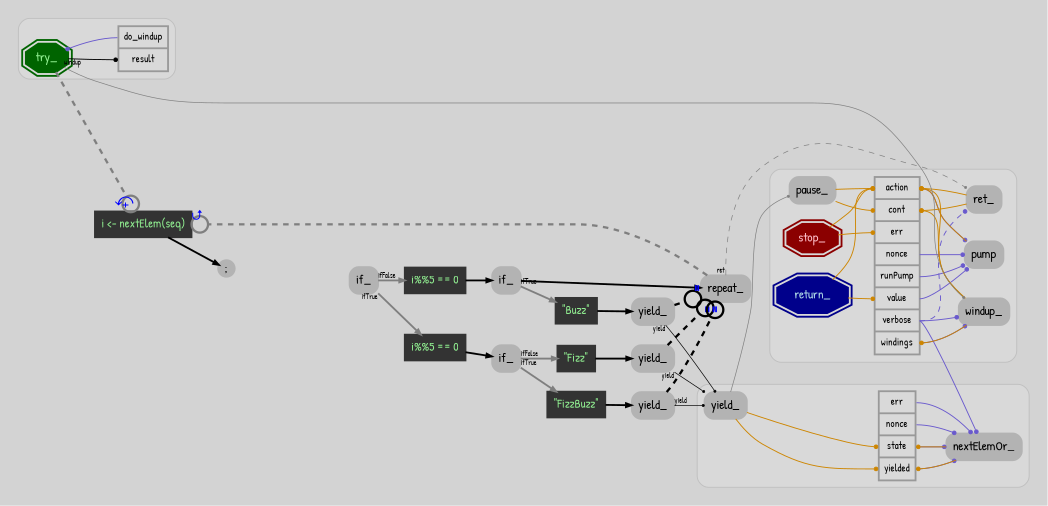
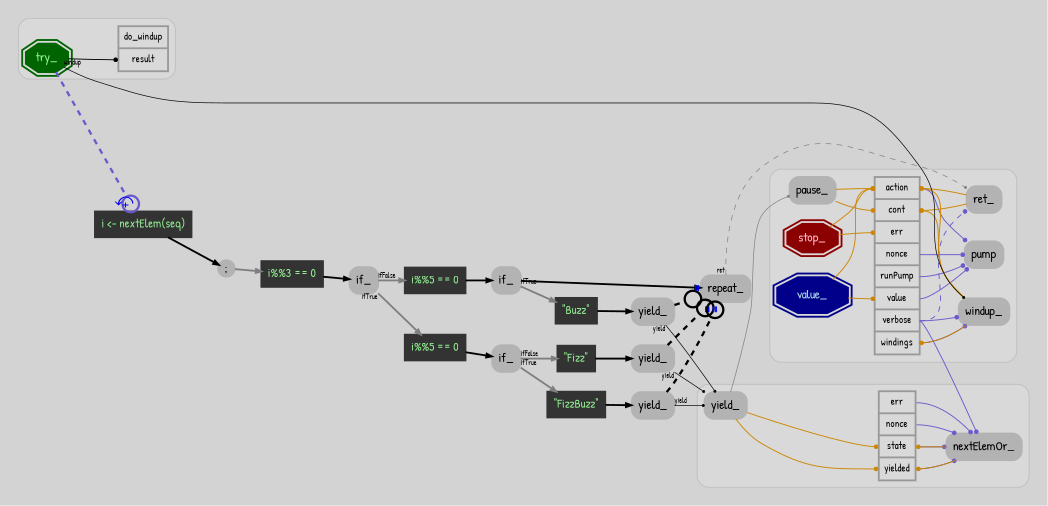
  digraph {
    bgcolor=lightgray
    clusterrank=local
    concentrate=false
    fontname="Patrick Hand"
    fontsize=14
    labeljust=l
    newrank=true
    nodesep=0.3
    packmode=clust
    rankdir=LR
    ranksep=0.4
    node [bgcolor=white color=gray70 fontname="Patrick Hand" margin="0.1,0.1" penwidth=2 shape=box style="filled,rounded"]
    edge [arrowhead=dot arrowsize=0.5 color=orange3 concentrate=true constrain=false fontname="Patrick Hand" fontsize=8 penwidth=1]
    n1 [height=0.2 label=yield_ width=0.2]
    n2 [color=gray60 fontsize=11 height=0.2 label="<err>err|<nonce>nonce|<state>state|<yielded>yielded" margin=0.08 shape=record width=0.2 style=""]
    n3 [height=0.2 label=nextElemOr_ width=0.2]
    n4 [height=0.2 label=pause_ width=0.2]
    n5 [color=gray60 fontsize=11 height=0.2 label="<action>action|<cont>cont|<err>err|<nonce>nonce|<runPump>runPump|<value>value|<verbose>verbose|<windings>windings" margin=0.08 shape=record width=0.2 style=""]
    n6 [height=0.2 label=ret_ width=0.2]
    n7 [height=0.2 label=windup_ width=0.2]
-   n8 [color=darkblue fixedsize=false fontcolor=lightblue height=0.2 label=return_ margin="0,0" shape=doubleoctagon style=filled width=0.2]
+   n8 [color=darkblue fixedsize=false fontcolor=lightblue height=0.2 label=value_ margin="0,0" shape=doubleoctagon style=filled width=0.2]
    n9 [color=darkred fixedsize=false fontcolor=pink height=0.2 label=stop_ margin="0,0" shape=doubleoctagon style=filled width=0.2]
    n10 [height=0.2 label=pump width=0.2]
    n11 [color=darkgreen fixedsize=false fontcolor=lightgreen height=0.2 label=try_ margin="0,0" shape=doubleoctagon style=filled width=0.2]
    n12 [color=gray60 fontsize=11 height=0.2 label="<do_windup>do_windup|<result>result" margin=0.08 shape=record width=0.2 style=""]
    n13 [color=gray20 fontcolor=lightgreen fontsize=13 height=0.2 label="i <- nextElem(seq)" labeljust=l nojustify=true style=filled width=0.2]
    n14 [fixedsize=true height=0.25 label=";" shape=circle style=filled width=0.25]
+   n15 [color=gray20 fontcolor=lightgreen fontsize=13 height=0.2 label="i%%3 == 0" labeljust=l nojustify=true style=filled width=0.2]
    n16 [height=0.2 label=if_ width=0.2]
    n17 [color=gray20 fontcolor=lightgreen fontsize=13 height=0.2 label="i%%5 == 0" labeljust=l nojustify=true style=filled width=0.2]
    n18 [color=gray20 fontcolor=lightgreen fontsize=13 height=0.2 label="i%%5 == 0" labeljust=l nojustify=true style=filled width=0.2]
    n19 [height=0.2 label=if_ width=0.2]
    n20 [height=0.2 label=if_ width=0.2]
    n21 [color=gray20 fontcolor=lightgreen fontsize=13 height=0.2 label="\"Buzz\"" labeljust=l nojustify=true style=filled width=0.2]
    n22 [height=0.2 label=repeat_ width=0.2]
    n23 [height=0.2 label=yield_ width=0.2]
    n24 [color=gray20 fontcolor=lightgreen fontsize=13 height=0.2 label="\"Fizz\"" labeljust=l nojustify=true style=filled width=0.2]
    n25 [color=gray20 fontcolor=lightgreen fontsize=13 height=0.2 label="\"FizzBuzz\"" labeljust=l nojustify=true style=filled width=0.2]
    n26 [height=0.2 label=yield_ width=0.2]
    n27 [height=0.2 label=yield_ width=0.2]
    subgraph cluster_1 {
      style=invis
      subgraph cluster_2 {
        bgcolor=gray85
        color=gray75
        penwidth=1
        shape=box
        style=rounded
        n1
        n2
        n3
      }
    }
    subgraph cluster_3 {
      style=invis
      subgraph cluster_4 {
        bgcolor=gray85
        color=gray75
        penwidth=1
        shape=box
        style=rounded
        n4
        n5
        n6
        n7
        n8
        n9
        n10
      }
    }
    subgraph cluster_5 {
      style=invis
      subgraph cluster_6 {
        bgcolor=gray85
        color=gray75
        penwidth=1
        shape=box
        style=rounded
        n11
        n12
      }
    }
    n1 -> n2 [headport=state]
    n1 -> n2 [headport=yielded]
    n1 -> n4 [arrowsize=0.3 color=gray50 penwidth=0.75]
    n2 -> n3 [color=slateblue3 tailport=err]
    n2 -> n3 [color=slateblue3 tailport=nonce]
    n2 -> n3 [color=slateblue3 tailport=state]
    n2 -> n3 [color=slateblue3 tailport=yielded]
    n3 -> n2 [headport=state]
    n3 -> n2 [headport=yielded]
    n4 -> n5 [headport=action]
    n4 -> n5 [headport=cont]
    n5 -> n3 [color=slateblue3 tailport=verbose]
    n5 -> n6 [color=slateblue3 style=dashed tailport=verbose]
    n5 -> n7 [color=slateblue3 tailport=verbose]
    n5 -> n7 [color=slateblue3 tailport=windings]
    n5 -> n10 [color=slateblue3 tailport=action]
    n5 -> n10 [color=slateblue3 tailport=nonce]
    n5 -> n10 [color=slateblue3 tailport=runPump]
    n5 -> n10 [color=slateblue3 tailport=value]
    n6 -> n5 [headport=action]
    n6 -> n5 [headport=cont]
    n7 -> n5 [headport=action]
    n7 -> n5 [headport=cont]
    n7 -> n5 [headport=windings]
    n8 -> n5 [headport=action]
    n8 -> n5 [headport=value]
    n9 -> n5 [headport=action]
    n9 -> n5 [headport=err]
-   n10 -> n5 [headport=action]
-   n11 -> n7 [arrowsize=0.3 color=gray50 penwidth=0.75 taillabel=windup]
+   n11 -> n7 [arrowsize=0.3 color=black penwidth=0.75 taillabel=windup]
    n11 -> n12 [color=black headport=result]
-   n11 -> n13 [arrowhead=odot arrowsize=2.25 color=gray50 concentrate=false fontcolor=blue fontsize=20 headlabel="⤽" labelangle=0 labeldistance=0.9 penwidth=2.5 style=dashed taillabel=" "]
-   n12 -> n11 [color=slateblue3 tailport=do_windup]
+   n11 -> n13 [arrowhead=odot arrowsize=2.25 color=slateblue3 concentrate=false fontcolor=blue fontsize=20 headlabel="⤽" labelangle=0 labeldistance=0.9 penwidth=2.5 style=dashed taillabel=" "]
    n13 -> n14 [arrowhead=normal arrowsize=0.6 color=black penwidth=2 constrain=""]
+   n14 -> n15 [arrowhead=normal arrowsize=0.6 color=gray50 penwidth=2 constrain=""]
+   n15 -> n16 [arrowhead=normal arrowsize=0.6 color=black penwidth=2 constrain=""]
    n16 -> n17 [arrowhead=normal arrowsize=0.6 color=gray50 penwidth=2 taillabel=ifFalse constrain=""]
    n16 -> n18 [arrowhead=normal arrowsize=0.6 color=gray50 penwidth=2 taillabel=ifTrue constrain=""]
    n17 -> n19 [arrowhead=normal arrowsize=0.6 color=black penwidth=2 constrain=""]
    n18 -> n20 [arrowhead=normal arrowsize=0.6 color=black penwidth=2 constrain=""]
    n19 -> n21 [arrowhead=normal arrowsize=0.6 color=gray50 penwidth=2 taillabel=ifTrue constrain=""]
    n19 -> n22 [arrowhead=normal arrowsize=0.6 color=black penwidth=2 constrain=""]
    n20 -> n24 [arrowhead=normal arrowsize=0.6 color=gray50 penwidth=2 taillabel=ifFalse constrain=""]
    n20 -> n25 [arrowhead=normal arrowsize=0.6 color=gray50 penwidth=2 taillabel=ifTrue constrain=""]
    n21 -> n23 [arrowhead=normal arrowsize=0.6 color=black penwidth=2 constrain=""]
    n22 -> n6 [arrowsize=0.3 color=gray50 penwidth=0.75 style=dashed taillabel=ret]
-   n22 -> n13 [arrowhead=odot arrowsize=2.25 color=gray50 concentrate=false fontcolor=blue fontsize=15 headlabel="⮍" labelangle=0 labeldistance=0.9 penwidth=2.5 style=dashed taillabel=" "]
    n23 -> n1 [arrowsize=0.3 color=black penwidth=0.75 taillabel=yield]
    n23 -> n22 [arrowhead=odot arrowsize=2.25 color=black concentrate=false fontcolor=blue fontsize=15 headlabel="⏸" labelangle=0 labeldistance=0.8 penwidth=2.5 style=dashed taillabel=" "]
    n24 -> n26 [arrowhead=normal arrowsize=0.6 color=black penwidth=2 constrain=""]
    n25 -> n27 [arrowhead=normal arrowsize=0.6 color=black penwidth=2 constrain=""]
    n26 -> n1 [arrowsize=0.3 color=black penwidth=0.75 taillabel=yield]
    n26 -> n22 [arrowhead=odot arrowsize=2.25 color=black concentrate=false fontcolor=blue fontsize=15 headlabel="⏸" labelangle=0 labeldistance=0.8 penwidth=2.5 style=dashed taillabel=" "]
    n27 -> n1 [arrowsize=0.3 color=black penwidth=0.75 taillabel=yield]
    n27 -> n22 [arrowhead=odot arrowsize=2.25 color=black concentrate=false fontcolor=blue fontsize=15 headlabel="⏸" labelangle=0 labeldistance=0.8 penwidth=2.5 style=dashed taillabel=" "]
  }
